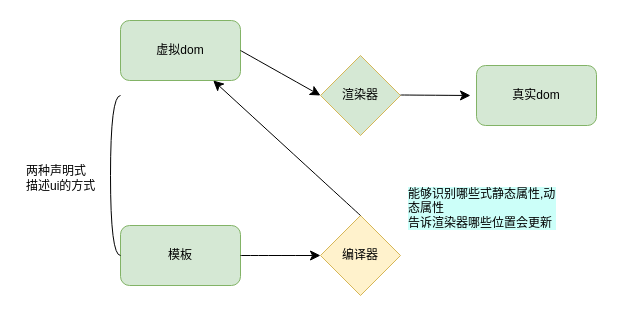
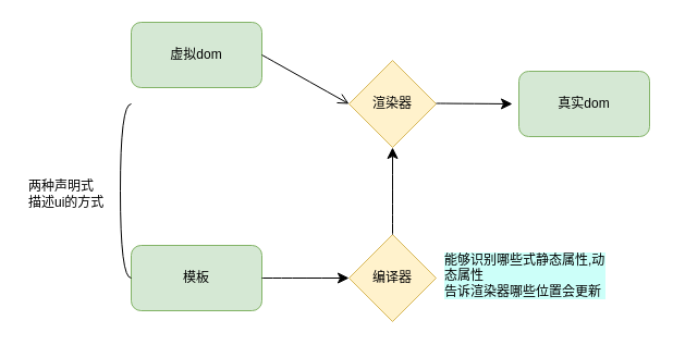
  <mxCell id="0" />
  <mxCell id="1" parent="0" />
  <mxCell id="2" value="虚拟dom" style="rounded=1;whiteSpace=wrap;html=1;fillColor=#d5e8d4;strokeColor=#82b366;" vertex="1" parent="1"><mxGeometry x="120" y="20" width="120" height="60" as="geometry" /></mxCell>
- <mxCell id="3" value="渲染器" style="rhombus;whiteSpace=wrap;html=1;fillColor=#d5e8d4;strokeColor=#d6b656;" vertex="1" parent="1"><mxGeometry x="320" y="55" width="80" height="80" as="geometry" /></mxCell>
- <mxCell id="4" value="" style="endArrow=classic;html=1;rounded=0;fontSize=12;startSize=8;endSize=8;curved=1;entryX=0;entryY=0.5;entryDx=0;entryDy=0;exitX=1;exitY=0.5;exitDx=0;exitDy=0;" edge="1" source="2" target="3" parent="1"><mxGeometry width="50" height="50" relative="1" as="geometry"><mxPoint x="360" y="295" as="sourcePoint" /><mxPoint x="410" y="245" as="targetPoint" /></mxGeometry></mxCell>
+ <mxCell id="3" value="渲染器" style="rhombus;whiteSpace=wrap;html=1;fillColor=#fff2cc;strokeColor=#d6b656;" vertex="1" parent="1"><mxGeometry x="320" y="55" width="80" height="80" as="geometry" /></mxCell>
+ <mxCell id="4" value="" style="endArrow=open;html=1;rounded=0;fontSize=12;startSize=8;endSize=8;curved=1;entryX=0;entryY=0.5;entryDx=0;entryDy=0;exitX=1;exitY=0.5;exitDx=0;exitDy=0;" edge="1" source="2" target="3" parent="1"><mxGeometry width="50" height="50" relative="1" as="geometry"><mxPoint x="360" y="295" as="sourcePoint" /><mxPoint x="410" y="245" as="targetPoint" /></mxGeometry></mxCell>
  <mxCell id="5" value="" style="endArrow=classic;html=1;rounded=0;fontSize=12;startSize=8;endSize=8;curved=1;entryX=0;entryY=0.5;entryDx=0;entryDy=0;exitX=1;exitY=0.5;exitDx=0;exitDy=0;" edge="1" source="7" parent="1"><mxGeometry width="50" height="50" relative="1" as="geometry"><mxPoint x="396" y="94.5" as="sourcePoint" /><mxPoint x="576" y="94.5" as="targetPoint" /></mxGeometry></mxCell>
  <mxCell id="6" value="" style="endArrow=classic;html=1;rounded=0;fontSize=12;startSize=8;endSize=8;curved=1;entryX=0;entryY=0.5;entryDx=0;entryDy=0;exitX=1;exitY=0.5;exitDx=0;exitDy=0;" edge="1" parent="1"><mxGeometry width="50" height="50" relative="1" as="geometry"><mxPoint x="400" y="94.5" as="sourcePoint" /><mxPoint x="470" y="95" as="targetPoint" /></mxGeometry></mxCell>
  <mxCell id="7" value="真实dom" style="rounded=1;whiteSpace=wrap;html=1;fillColor=#d5e8d4;strokeColor=#82b366;" vertex="1" parent="1"><mxGeometry x="476" y="65" width="120" height="60" as="geometry" /></mxCell>
  <mxCell id="8" value="模板" style="rounded=1;whiteSpace=wrap;html=1;fillColor=#d5e8d4;strokeColor=#82b366;" vertex="1" parent="1"><mxGeometry x="120" y="225" width="120" height="60" as="geometry" /></mxCell>
  <mxCell id="9" value="" style="shape=requiredInterface;html=1;verticalLabelPosition=bottom;sketch=0;direction=west;" vertex="1" parent="1"><mxGeometry x="110" y="95" width="10" height="160" as="geometry" /></mxCell>
  <mxCell id="10" value="两种声明式描述ui的方式" style="text;strokeColor=none;fillColor=none;align=left;verticalAlign=middle;spacingLeft=4;spacingRight=4;overflow=hidden;points=[[0,0.5],[1,0.5]];portConstraint=eastwest;rotatable=0;whiteSpace=wrap;html=1;" vertex="1" parent="1"><mxGeometry x="20" y="155" width="80" height="45" as="geometry" /></mxCell>
  <mxCell id="11" value="编译器" style="rhombus;whiteSpace=wrap;html=1;fillColor=#fff2cc;strokeColor=#d6b656;" vertex="1" parent="1"><mxGeometry x="320" y="215" width="80" height="80" as="geometry" /></mxCell>
  <mxCell id="12" value="" style="endArrow=classic;html=1;rounded=0;fontSize=12;startSize=8;endSize=8;curved=1;entryX=0;entryY=0.5;entryDx=0;entryDy=0;exitX=1;exitY=0.5;exitDx=0;exitDy=0;" edge="1" parent="1"><mxGeometry width="50" height="50" relative="1" as="geometry"><mxPoint x="240" y="255" as="sourcePoint" /><mxPoint x="320" y="255" as="targetPoint" /></mxGeometry></mxCell>
- <mxCell id="13" value="" style="endArrow=classic;html=1;rounded=0;fontSize=12;startSize=8;endSize=8;curved=1;exitX=0.5;exitY=0;exitDx=0;exitDy=0;" edge="1" parent="1" source="11" target="2"><mxGeometry width="50" height="50" relative="1" as="geometry"><mxPoint x="356" y="215" as="sourcePoint" /><mxPoint x="360" y="145" as="targetPoint" /></mxGeometry></mxCell>
- <mxCell id="14" value="能够识别哪些式静态属性,动态属性&lt;div&gt;告诉渲染器哪些位置会更新&lt;/div&gt;" style="text;html=1;whiteSpace=wrap;overflow=hidden;rounded=0;labelBackgroundColor=#ccfff9;" vertex="1" parent="1"><mxGeometry x="406" y="180" width="150" height="60" as="geometry" /></mxCell>
+ <mxCell id="13" value="" style="endArrow=classic;html=1;rounded=0;fontSize=12;startSize=8;endSize=8;curved=1;exitX=0.5;exitY=0;exitDx=0;exitDy=0;entryX=0.5;entryY=1;entryDx=0;entryDy=0;" edge="1" parent="1" source="11" target="3"><mxGeometry width="50" height="50" relative="1" as="geometry"><mxPoint x="356" y="215" as="sourcePoint" /><mxPoint x="360" y="145" as="targetPoint" /></mxGeometry></mxCell>
+ <mxCell id="14" value="能够识别哪些式静态属性,动态属性&lt;div&gt;告诉渲染器哪些位置会更新&lt;/div&gt;" style="text;html=1;whiteSpace=wrap;overflow=hidden;rounded=0;labelBackgroundColor=#ccfff9;" vertex="1" parent="1"><mxGeometry x="406" y="225" width="150" height="60" as="geometry" /></mxCell>
